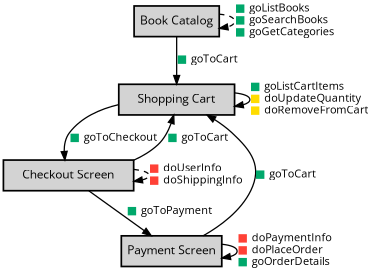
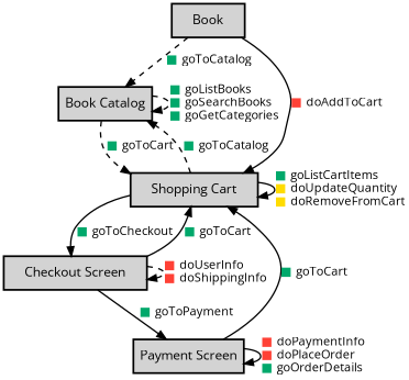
  digraph {
    fontname="Open Sans"
    labelloc=t
    node [fillcolor=lightgray fontname="Open Sans" margin="0.3,0.1" shape=box style="bold,filled"]
    edge [fontname="Open Sans" fontsize=13 penwidth=1.5 style=solid]
    n1 [label="Book Catalog" margin=0.1]
    n2 [label="Shopping Cart"]
    n3 [label="Checkout Screen"]
+   n4 [label=Book]
    n5 [label="Payment Screen" margin=0.1]
    n1 -> n1 [label=<<table border="0" cellborder="0" cellspacing="0" cellpadding="0"><tr><td valign="middle" align="left" href="#goListBooks" tooltip="Get Book List (safe)"><font color="#00A86B">■</font> goListBooks</td></tr><tr><td valign="middle" align="left" href="#goSearchBooks" tooltip="Search Books (safe)"><font color="#00A86B">■</font> goSearchBooks</td></tr><tr><td valign="middle" align="left" href="#goGetCategories" tooltip="Get Category List (safe)"><font color="#00A86B">■</font> goGetCategories</td></tr></table>> style=dashed]
-   n1 -> n2 [label=<<table border="0" cellborder="0" cellspacing="0" cellpadding="0"><tr><td valign="middle" href="#goToCart" tooltip="Go to Cart Screen (safe)"><font color="#00A86B">■</font> goToCart</td></tr></table>>]
+   n1 -> n2 [label=<<table border="0" cellborder="0" cellspacing="0" cellpadding="0"><tr><td valign="middle" href="#goToCart" tooltip="Go to Cart Screen (safe)"><font color="#00A86B">■</font> goToCart</td></tr></table>> style=dashed]
+   n2 -> n1 [label=<<table border="0" cellborder="0" cellspacing="0" cellpadding="0"><tr><td valign="middle" href="#goToCatalog" tooltip="Go to Catalog Screen (safe)"><font color="#00A86B">■</font> goToCatalog</td></tr></table>> style=dashed]
    n2 -> n2 [label=<<table border="0" cellborder="0" cellspacing="0" cellpadding="0"><tr><td valign="middle" align="left" href="#goListCartItems" tooltip="Get Cart Items List (safe)"><font color="#00A86B">■</font> goListCartItems</td></tr><tr><td valign="middle" align="left" href="#doUpdateQuantity" tooltip="Update Cart Item Quantity (idempotent)"><font color="#FFDC00">■</font> doUpdateQuantity</td></tr><tr><td valign="middle" align="left" href="#doRemoveFromCart" tooltip="Remove Item from Cart (idempotent)"><font color="#FFDC00">■</font> doRemoveFromCart</td></tr></table>>]
    n2 -> n3 [label=<<table border="0" cellborder="0" cellspacing="0" cellpadding="0"><tr><td valign="middle" href="#goToCheckout" tooltip="Go to Checkout Screen (safe)"><font color="#00A86B">■</font> goToCheckout</td></tr></table>>]
    n3 -> n2 [label=<<table border="0" cellborder="0" cellspacing="0" cellpadding="0"><tr><td valign="middle" href="#goToCart" tooltip="Go to Cart Screen (safe)"><font color="#00A86B">■</font> goToCart</td></tr></table>>]
    n3 -> n3 [label=<<table border="0" cellborder="0" cellspacing="0" cellpadding="0"><tr><td valign="middle" align="left" href="#doUserInfo" tooltip="Input User Information (unsafe)"><font color="#FF4136">■</font> doUserInfo</td></tr><tr><td valign="middle" align="left" href="#doShippingInfo" tooltip="Input Shipping Information (unsafe)"><font color="#FF4136">■</font> doShippingInfo</td></tr></table>> style=dashed]
    n3 -> n5 [label=<<table border="0" cellborder="0" cellspacing="0" cellpadding="0"><tr><td valign="middle" href="#goToPayment" tooltip="Go to Payment Screen (safe)"><font color="#00A86B">■</font> goToPayment</td></tr></table>>]
+   n4 -> n1 [label=<<table border="0" cellborder="0" cellspacing="0" cellpadding="0"><tr><td valign="middle" href="#goToCatalog" tooltip="Go to Catalog Screen (safe)"><font color="#00A86B">■</font> goToCatalog</td></tr></table>> style=dashed]
+   n4 -> n2 [label=<<table border="0" cellborder="0" cellspacing="0" cellpadding="0"><tr><td valign="middle" href="#doAddToCart" tooltip="Add to Cart (unsafe)"><font color="#FF4136">■</font> doAddToCart</td></tr></table>>]
    n5 -> n2 [label=<<table border="0" cellborder="0" cellspacing="0" cellpadding="0"><tr><td valign="middle" href="#goToCart" tooltip="Go to Cart Screen (safe)"><font color="#00A86B">■</font> goToCart</td></tr></table>>]
    n5 -> n5 [label=<<table border="0" cellborder="0" cellspacing="0" cellpadding="0"><tr><td valign="middle" align="left" href="#doPaymentInfo" tooltip="Input Payment Information (unsafe)"><font color="#FF4136">■</font> doPaymentInfo</td></tr><tr><td valign="middle" align="left" href="#doPlaceOrder" tooltip="Place Order (unsafe)"><font color="#FF4136">■</font> doPlaceOrder</td></tr><tr><td valign="middle" align="left" href="#goOrderDetails" tooltip="Display Order Details (safe)"><font color="#00A86B">■</font> goOrderDetails</td></tr></table>>]
  }
